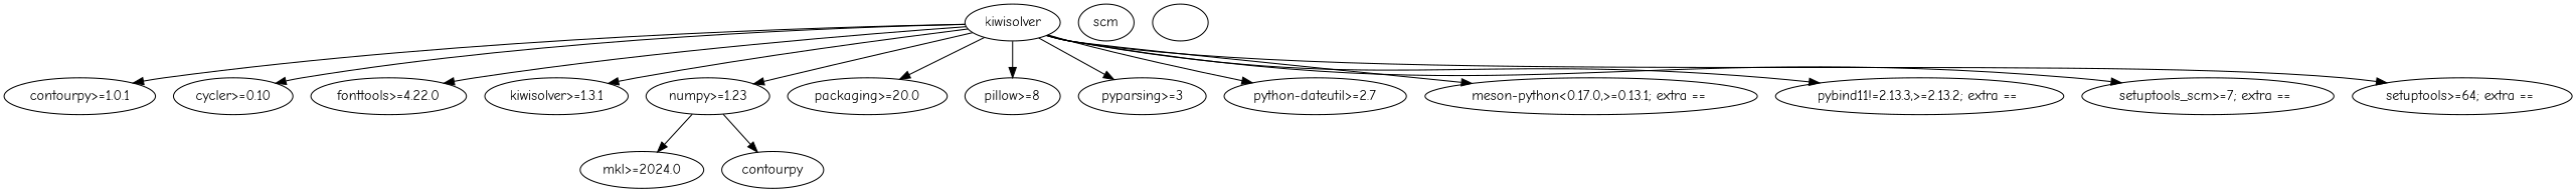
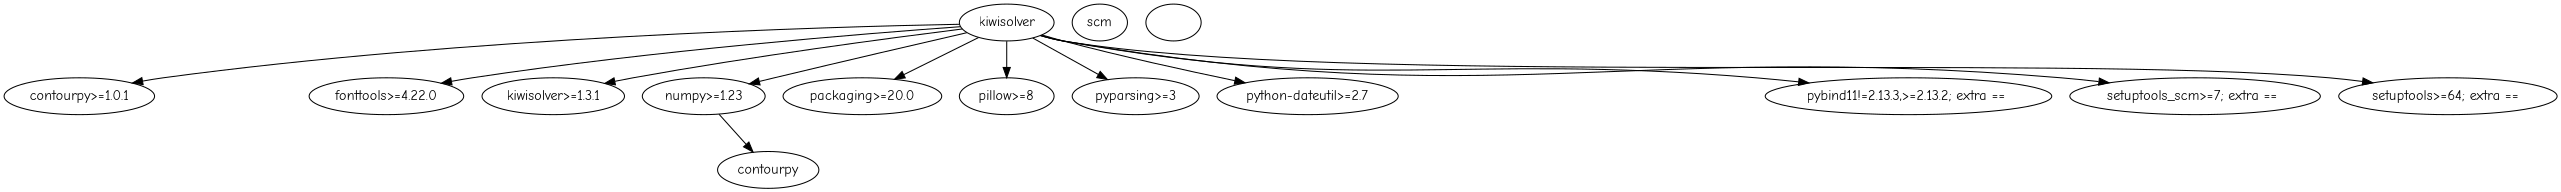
  digraph {
    fontname="Comic Neue"
    node [fontname="Comic Neue"]
    edge [fontname="Comic Neue"]
    n1 [label=kiwisolver]
    "contourpy>=1.0.1"
-   "cycler>=0.10"
    "fonttools>=4.22.0"
    "kiwisolver>=1.3.1"
    "numpy>=1.23"
    "packaging>=20.0"
    "pillow>=8"
    "pyparsing>=3"
    "python-dateutil>=2.7"
-   "meson-python<0.17.0,>=0.13.1; extra == "
    "pybind11!=2.13.3,>=2.13.2; extra == "
    "setuptools_scm>=7; extra == "
    "setuptools>=64; extra == "
-   "mkl>=2024.0"
    n16 [label=contourpy]
    n17 [label=scm]
    ""
    n1 -> "contourpy>=1.0.1"
-   n1 -> "cycler>=0.10"
    n1 -> "fonttools>=4.22.0"
    n1 -> "kiwisolver>=1.3.1"
    n1 -> "numpy>=1.23"
    n1 -> "packaging>=20.0"
    n1 -> "pillow>=8"
    n1 -> "pyparsing>=3"
    n1 -> "python-dateutil>=2.7"
-   n1 -> "meson-python<0.17.0,>=0.13.1; extra == "
    n1 -> "pybind11!=2.13.3,>=2.13.2; extra == "
    n1 -> "setuptools_scm>=7; extra == "
    n1 -> "setuptools>=64; extra == "
-   "numpy>=1.23" -> "mkl>=2024.0"
    "numpy>=1.23" -> n16
  }
